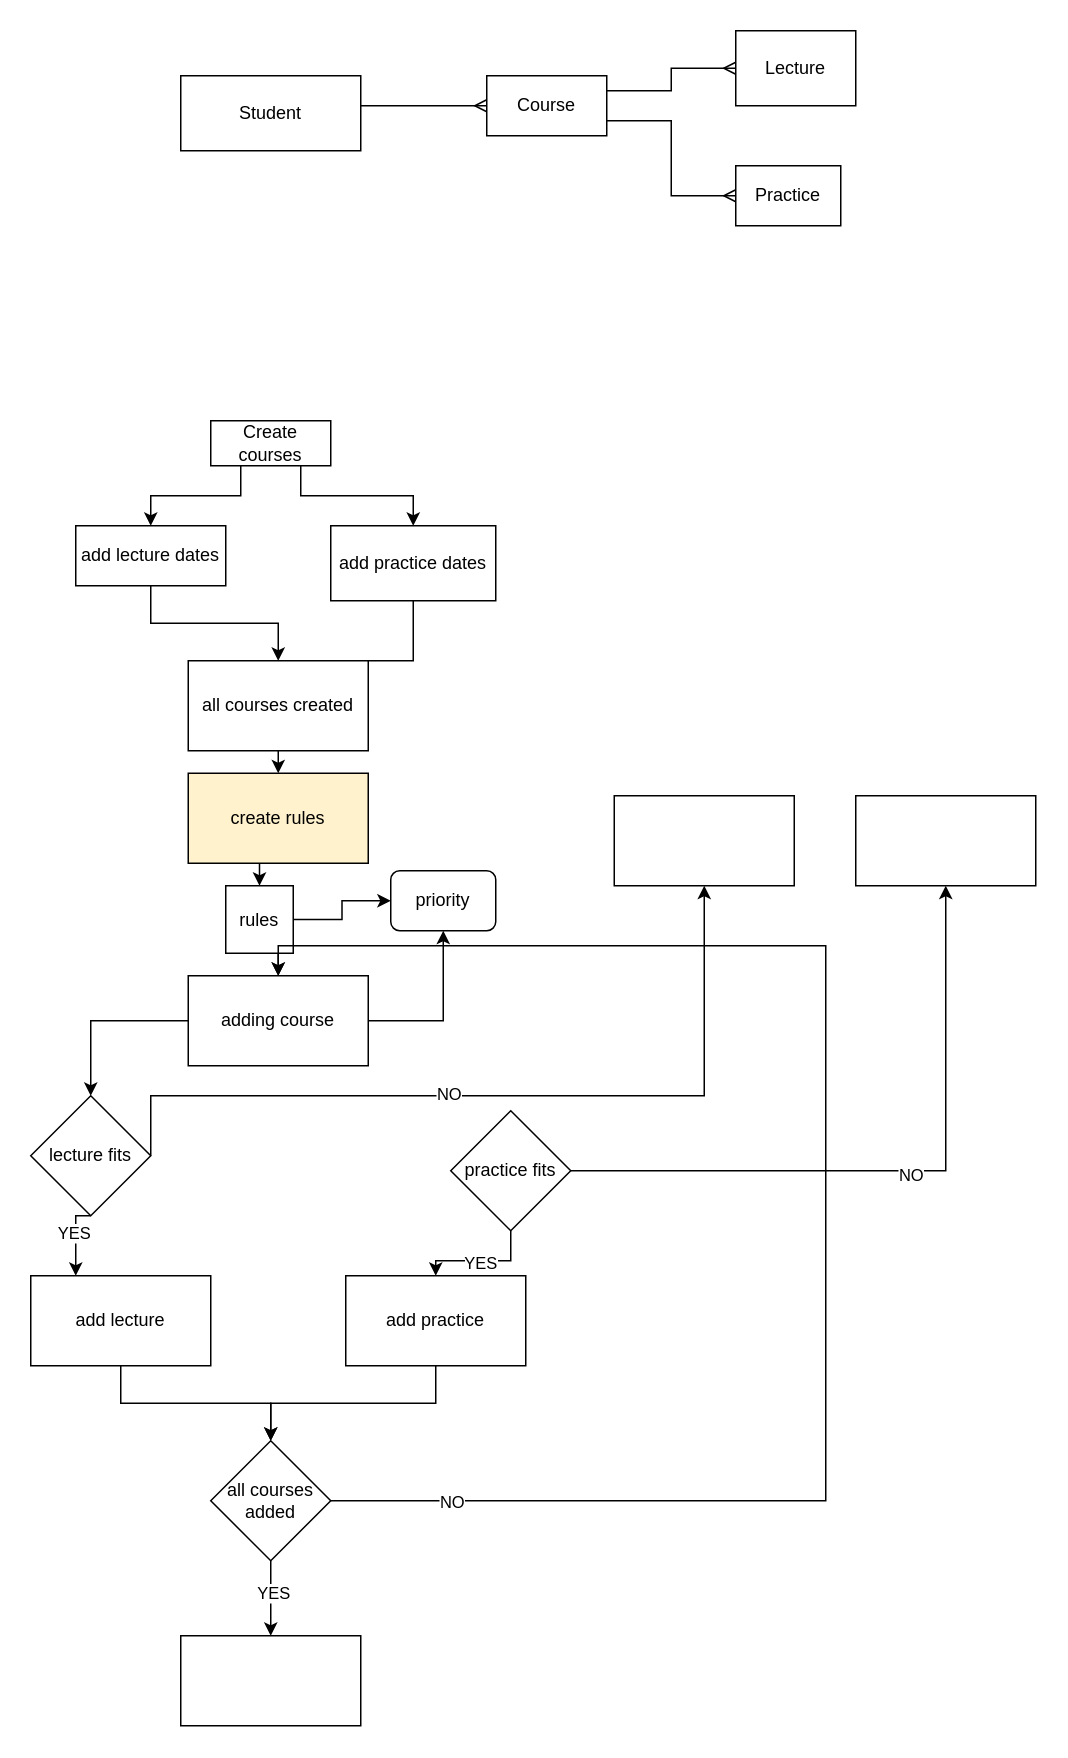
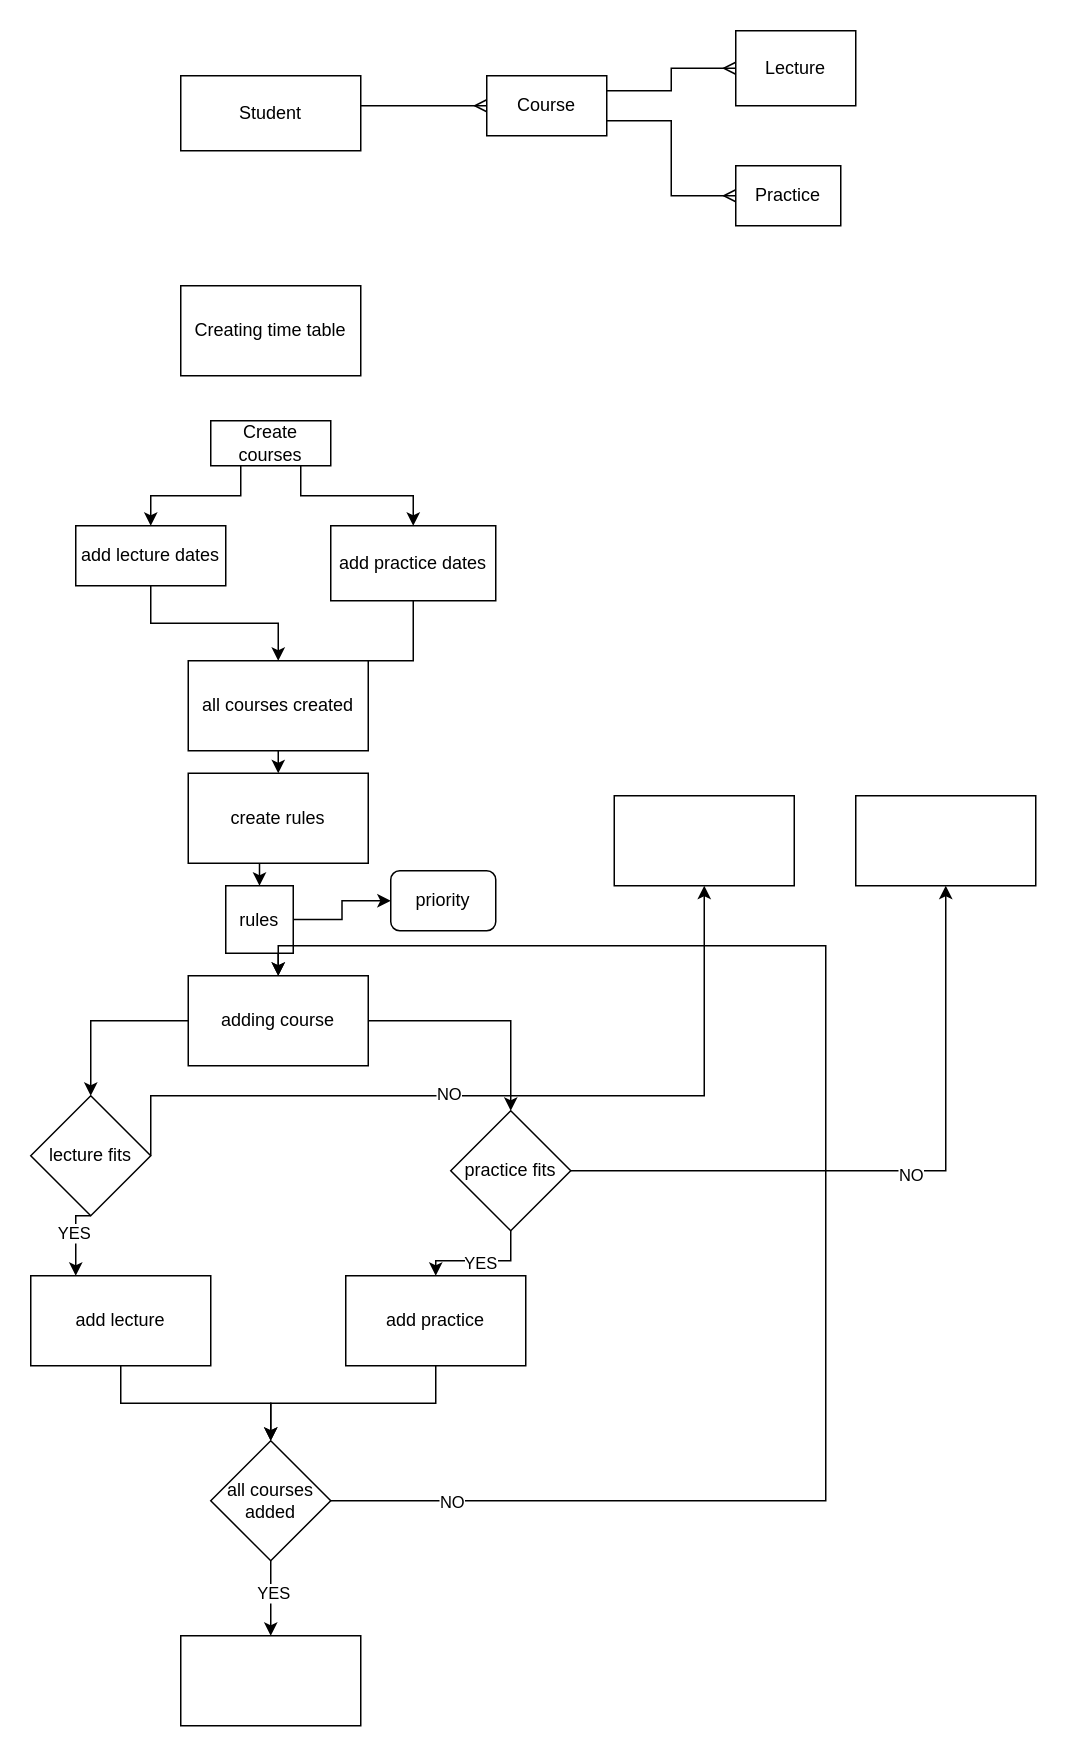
  <mxCell id="0" />
  <mxCell id="1" parent="0" />
  <mxCell id="2" style="edgeStyle=orthogonalEdgeStyle;rounded=0;orthogonalLoop=1;jettySize=auto;html=1;exitX=1;exitY=0.5;exitDx=0;exitDy=0;entryX=0;entryY=0.5;entryDx=0;entryDy=0;endArrow=ERmany;endFill=0;flowAnimation=0;" parent="1" source="4" target="7" edge="1"><mxGeometry relative="1" as="geometry"><mxPoint x="370" y="75" as="targetPoint" /><Array as="points"><mxPoint x="230" y="75" /><mxPoint x="230" y="70" /></Array></mxGeometry></mxCell>
  <mxCell id="3" value="&lt;div&gt;&lt;br&gt;&lt;/div&gt;&lt;div&gt;&lt;br&gt;&lt;/div&gt;" style="edgeLabel;html=1;align=center;verticalAlign=middle;resizable=0;points=[];" parent="2" vertex="1" connectable="0"><mxGeometry x="0.113" y="-1" relative="1" as="geometry"><mxPoint as="offset" /></mxGeometry></mxCell>
  <mxCell id="4" value="Student" style="rounded=0;whiteSpace=wrap;html=1;" parent="1" vertex="1"><mxGeometry x="120" y="50" width="120" height="50" as="geometry" /></mxCell>
  <mxCell id="5" style="edgeStyle=orthogonalEdgeStyle;rounded=0;orthogonalLoop=1;jettySize=auto;html=1;exitX=1;exitY=0.25;exitDx=0;exitDy=0;entryX=0;entryY=0.5;entryDx=0;entryDy=0;endArrow=ERmany;endFill=0;" edge="1" parent="1" source="7" target="8"><mxGeometry relative="1" as="geometry" /></mxCell>
  <mxCell id="6" style="edgeStyle=orthogonalEdgeStyle;rounded=0;orthogonalLoop=1;jettySize=auto;html=1;exitX=1;exitY=0.75;exitDx=0;exitDy=0;entryX=0;entryY=0.5;entryDx=0;entryDy=0;endArrow=ERmany;endFill=0;" edge="1" parent="1" source="7" target="9"><mxGeometry relative="1" as="geometry" /></mxCell>
  <mxCell id="7" value="Course" style="rounded=0;whiteSpace=wrap;html=1;" parent="1" vertex="1"><mxGeometry x="324" y="50" width="80" height="40" as="geometry" /></mxCell>
  <mxCell id="8" value="Lecture" style="rounded=0;whiteSpace=wrap;html=1;" vertex="1" parent="1"><mxGeometry x="490" y="20" width="80" height="50" as="geometry" /></mxCell>
  <mxCell id="9" value="Practice" style="rounded=0;whiteSpace=wrap;html=1;" vertex="1" parent="1"><mxGeometry x="490" y="110" width="70" height="40" as="geometry" /></mxCell>
+ <mxCell id="10" value="Creating time table" style="rounded=0;whiteSpace=wrap;html=1;" vertex="1" parent="1"><mxGeometry x="120" y="190" width="120" height="60" as="geometry" /></mxCell>
  <mxCell id="11" style="edgeStyle=orthogonalEdgeStyle;rounded=0;orthogonalLoop=1;jettySize=auto;html=1;exitX=0.25;exitY=1;exitDx=0;exitDy=0;" edge="1" parent="1" source="13" target="15"><mxGeometry relative="1" as="geometry" /></mxCell>
  <mxCell id="12" style="edgeStyle=orthogonalEdgeStyle;rounded=0;orthogonalLoop=1;jettySize=auto;html=1;exitX=0.75;exitY=1;exitDx=0;exitDy=0;" edge="1" parent="1" source="13" target="17"><mxGeometry relative="1" as="geometry" /></mxCell>
  <mxCell id="13" value="Create courses" style="rounded=0;whiteSpace=wrap;html=1;" vertex="1" parent="1"><mxGeometry x="140" y="280" width="80" height="30" as="geometry" /></mxCell>
  <mxCell id="14" style="edgeStyle=orthogonalEdgeStyle;rounded=0;orthogonalLoop=1;jettySize=auto;html=1;exitX=0.5;exitY=1;exitDx=0;exitDy=0;entryX=0.5;entryY=0;entryDx=0;entryDy=0;" edge="1" parent="1" source="15" target="19"><mxGeometry relative="1" as="geometry" /></mxCell>
  <mxCell id="15" value="add lecture dates" style="rounded=0;whiteSpace=wrap;html=1;" vertex="1" parent="1"><mxGeometry x="50" y="350" width="100" height="40" as="geometry" /></mxCell>
  <mxCell id="16" style="edgeStyle=orthogonalEdgeStyle;rounded=0;orthogonalLoop=1;jettySize=auto;html=1;exitX=0.5;exitY=1;exitDx=0;exitDy=0;" edge="1" parent="1" source="17"><mxGeometry relative="1" as="geometry"><mxPoint x="190" y="480" as="targetPoint" /></mxGeometry></mxCell>
  <mxCell id="17" value="add practice dates" style="rounded=0;whiteSpace=wrap;html=1;" vertex="1" parent="1"><mxGeometry x="220" y="350" width="110" height="50" as="geometry" /></mxCell>
  <mxCell id="18" style="edgeStyle=orthogonalEdgeStyle;rounded=0;orthogonalLoop=1;jettySize=auto;html=1;exitX=0.5;exitY=1;exitDx=0;exitDy=0;entryX=0.5;entryY=0;entryDx=0;entryDy=0;" edge="1" parent="1" source="19" target="21"><mxGeometry relative="1" as="geometry" /></mxCell>
  <mxCell id="19" value="&lt;div&gt;all courses created&lt;/div&gt;" style="rounded=0;whiteSpace=wrap;html=1;" vertex="1" parent="1"><mxGeometry x="125" y="440" width="120" height="60" as="geometry" /></mxCell>
  <mxCell id="20" style="edgeStyle=orthogonalEdgeStyle;rounded=0;orthogonalLoop=1;jettySize=auto;html=1;exitX=0.5;exitY=1;exitDx=0;exitDy=0;entryX=0.5;entryY=0;entryDx=0;entryDy=0;" edge="1" parent="1" source="21" target="24"><mxGeometry relative="1" as="geometry" /></mxCell>
- <mxCell id="21" value="create rules" style="rounded=0;whiteSpace=wrap;html=1;fillColor=#fff2cc;" vertex="1" parent="1"><mxGeometry x="125" y="515" width="120" height="60" as="geometry" /></mxCell>
+ <mxCell id="21" value="create rules" style="rounded=0;whiteSpace=wrap;html=1;" vertex="1" parent="1"><mxGeometry x="125" y="515" width="120" height="60" as="geometry" /></mxCell>
  <mxCell id="22" style="edgeStyle=orthogonalEdgeStyle;rounded=0;orthogonalLoop=1;jettySize=auto;html=1;exitX=1;exitY=0.5;exitDx=0;exitDy=0;entryX=0;entryY=0.5;entryDx=0;entryDy=0;" edge="1" parent="1" source="24" target="25"><mxGeometry relative="1" as="geometry" /></mxCell>
  <mxCell id="23" style="edgeStyle=orthogonalEdgeStyle;rounded=0;orthogonalLoop=1;jettySize=auto;html=1;exitX=0.5;exitY=1;exitDx=0;exitDy=0;entryX=0.5;entryY=0;entryDx=0;entryDy=0;" edge="1" parent="1" source="24" target="28"><mxGeometry relative="1" as="geometry" /></mxCell>
  <mxCell id="24" value="rules" style="rounded=0;whiteSpace=wrap;html=1;" vertex="1" parent="1"><mxGeometry x="150" y="590" width="45" height="45" as="geometry" /></mxCell>
  <mxCell id="25" value="priority" style="whiteSpace=wrap;html=1;rounded=1;" vertex="1" parent="1"><mxGeometry x="260" y="580" width="70" height="40" as="geometry" /></mxCell>
  <mxCell id="26" value="" style="edgeStyle=orthogonalEdgeStyle;rounded=0;orthogonalLoop=1;jettySize=auto;html=1;" edge="1" parent="1" source="28" target="33"><mxGeometry relative="1" as="geometry" /></mxCell>
- <mxCell id="27" value="" style="edgeStyle=orthogonalEdgeStyle;rounded=0;orthogonalLoop=1;jettySize=auto;html=1;" edge="1" parent="1" source="28" target="25"><mxGeometry relative="1" as="geometry" /></mxCell>
+ <mxCell id="27" value="" style="edgeStyle=orthogonalEdgeStyle;rounded=0;orthogonalLoop=1;jettySize=auto;html=1;" edge="1" parent="1" source="28" target="41"><mxGeometry relative="1" as="geometry" /></mxCell>
  <mxCell id="28" value="adding course" style="rounded=0;whiteSpace=wrap;html=1;" vertex="1" parent="1"><mxGeometry x="125" y="650" width="120" height="60" as="geometry" /></mxCell>
  <mxCell id="29" value="" style="edgeStyle=orthogonalEdgeStyle;rounded=0;orthogonalLoop=1;jettySize=auto;html=1;exitX=0.5;exitY=1;exitDx=0;exitDy=0;" edge="1" parent="1" source="33" target="35"><mxGeometry relative="1" as="geometry"><Array as="points"><mxPoint x="50" y="810" /><mxPoint x="50" y="850" /><mxPoint x="120" y="850" /></Array></mxGeometry></mxCell>
  <mxCell id="30" value="YES" style="edgeLabel;html=1;align=center;verticalAlign=middle;resizable=0;points=[];" vertex="1" connectable="0" parent="29"><mxGeometry x="-0.156" y="-2" relative="1" as="geometry"><mxPoint as="offset" /></mxGeometry></mxCell>
  <mxCell id="31" value="" style="edgeStyle=orthogonalEdgeStyle;rounded=0;orthogonalLoop=1;jettySize=auto;html=1;exitX=1;exitY=0.5;exitDx=0;exitDy=0;" edge="1" parent="1" source="33" target="36"><mxGeometry relative="1" as="geometry"><Array as="points"><mxPoint x="100" y="730" /><mxPoint x="469" y="730" /></Array></mxGeometry></mxCell>
  <mxCell id="32" value="NO" style="edgeLabel;html=1;align=center;verticalAlign=middle;resizable=0;points=[];" vertex="1" connectable="0" parent="31"><mxGeometry x="-0.133" y="2" relative="1" as="geometry"><mxPoint as="offset" /></mxGeometry></mxCell>
  <mxCell id="33" value="lecture fits" style="rhombus;whiteSpace=wrap;html=1;rounded=0;" vertex="1" parent="1"><mxGeometry x="20" y="730" width="80" height="80" as="geometry" /></mxCell>
  <mxCell id="34" style="edgeStyle=orthogonalEdgeStyle;rounded=0;orthogonalLoop=1;jettySize=auto;html=1;exitX=0.5;exitY=1;exitDx=0;exitDy=0;entryX=0.5;entryY=0;entryDx=0;entryDy=0;" edge="1" parent="1" source="35" target="49"><mxGeometry relative="1" as="geometry"><mxPoint x="180" y="1069" as="targetPoint" /></mxGeometry></mxCell>
  <mxCell id="35" value="add lecture" style="whiteSpace=wrap;html=1;rounded=0;" vertex="1" parent="1"><mxGeometry x="20" y="850" width="120" height="60" as="geometry" /></mxCell>
  <mxCell id="36" value="" style="whiteSpace=wrap;html=1;rounded=0;" vertex="1" parent="1"><mxGeometry x="409" y="530" width="120" height="60" as="geometry" /></mxCell>
  <mxCell id="37" value="" style="edgeStyle=orthogonalEdgeStyle;rounded=0;orthogonalLoop=1;jettySize=auto;html=1;" edge="1" parent="1" source="41" target="43"><mxGeometry relative="1" as="geometry" /></mxCell>
  <mxCell id="38" value="YES" style="edgeLabel;html=1;align=center;verticalAlign=middle;resizable=0;points=[];" vertex="1" connectable="0" parent="37"><mxGeometry x="0.033" y="1" relative="1" as="geometry"><mxPoint as="offset" /></mxGeometry></mxCell>
  <mxCell id="39" value="" style="edgeStyle=orthogonalEdgeStyle;rounded=0;orthogonalLoop=1;jettySize=auto;html=1;" edge="1" parent="1" source="41" target="44"><mxGeometry relative="1" as="geometry" /></mxCell>
  <mxCell id="40" value="NO" style="edgeLabel;html=1;align=center;verticalAlign=middle;resizable=0;points=[];" vertex="1" connectable="0" parent="39"><mxGeometry x="0.027" y="-2" relative="1" as="geometry"><mxPoint as="offset" /></mxGeometry></mxCell>
  <mxCell id="41" value="practice fits" style="rhombus;whiteSpace=wrap;html=1;rounded=0;" vertex="1" parent="1"><mxGeometry x="300" y="740" width="80" height="80" as="geometry" /></mxCell>
  <mxCell id="42" style="edgeStyle=orthogonalEdgeStyle;rounded=0;orthogonalLoop=1;jettySize=auto;html=1;exitX=0.5;exitY=1;exitDx=0;exitDy=0;entryX=0.5;entryY=0;entryDx=0;entryDy=0;" edge="1" parent="1" source="43" target="49"><mxGeometry relative="1" as="geometry"><mxPoint x="180" y="1069" as="targetPoint" /></mxGeometry></mxCell>
  <mxCell id="43" value="add practice" style="whiteSpace=wrap;html=1;rounded=0;" vertex="1" parent="1"><mxGeometry x="230" y="850" width="120" height="60" as="geometry" /></mxCell>
  <mxCell id="44" value="" style="whiteSpace=wrap;html=1;rounded=0;" vertex="1" parent="1"><mxGeometry x="570" y="530" width="120" height="60" as="geometry" /></mxCell>
  <mxCell id="45" style="edgeStyle=orthogonalEdgeStyle;rounded=0;orthogonalLoop=1;jettySize=auto;html=1;exitX=1;exitY=0.5;exitDx=0;exitDy=0;entryX=0.5;entryY=0;entryDx=0;entryDy=0;" edge="1" parent="1" source="49" target="28"><mxGeometry relative="1" as="geometry"><Array as="points"><mxPoint x="550" y="1000" /><mxPoint x="550" y="630" /><mxPoint x="185" y="630" /></Array></mxGeometry></mxCell>
  <mxCell id="46" value="NO" style="edgeLabel;html=1;align=center;verticalAlign=middle;resizable=0;points=[];" vertex="1" connectable="0" parent="45"><mxGeometry x="-0.187" y="-2" relative="1" as="geometry"><mxPoint x="-252" y="111" as="offset" /></mxGeometry></mxCell>
  <mxCell id="47" style="edgeStyle=orthogonalEdgeStyle;rounded=0;orthogonalLoop=1;jettySize=auto;html=1;exitX=0.5;exitY=1;exitDx=0;exitDy=0;entryX=0.5;entryY=0;entryDx=0;entryDy=0;" edge="1" parent="1" source="49" target="50"><mxGeometry relative="1" as="geometry" /></mxCell>
  <mxCell id="48" value="YES" style="edgeLabel;html=1;align=center;verticalAlign=middle;resizable=0;points=[];" vertex="1" connectable="0" parent="47"><mxGeometry x="-0.16" y="1" relative="1" as="geometry"><mxPoint as="offset" /></mxGeometry></mxCell>
  <mxCell id="49" value="all courses added" style="rhombus;whiteSpace=wrap;html=1;" vertex="1" parent="1"><mxGeometry x="140" y="960" width="80" height="80" as="geometry" /></mxCell>
  <mxCell id="50" value="" style="rounded=0;whiteSpace=wrap;html=1;" vertex="1" parent="1"><mxGeometry x="120" y="1090" width="120" height="60" as="geometry" /></mxCell>
